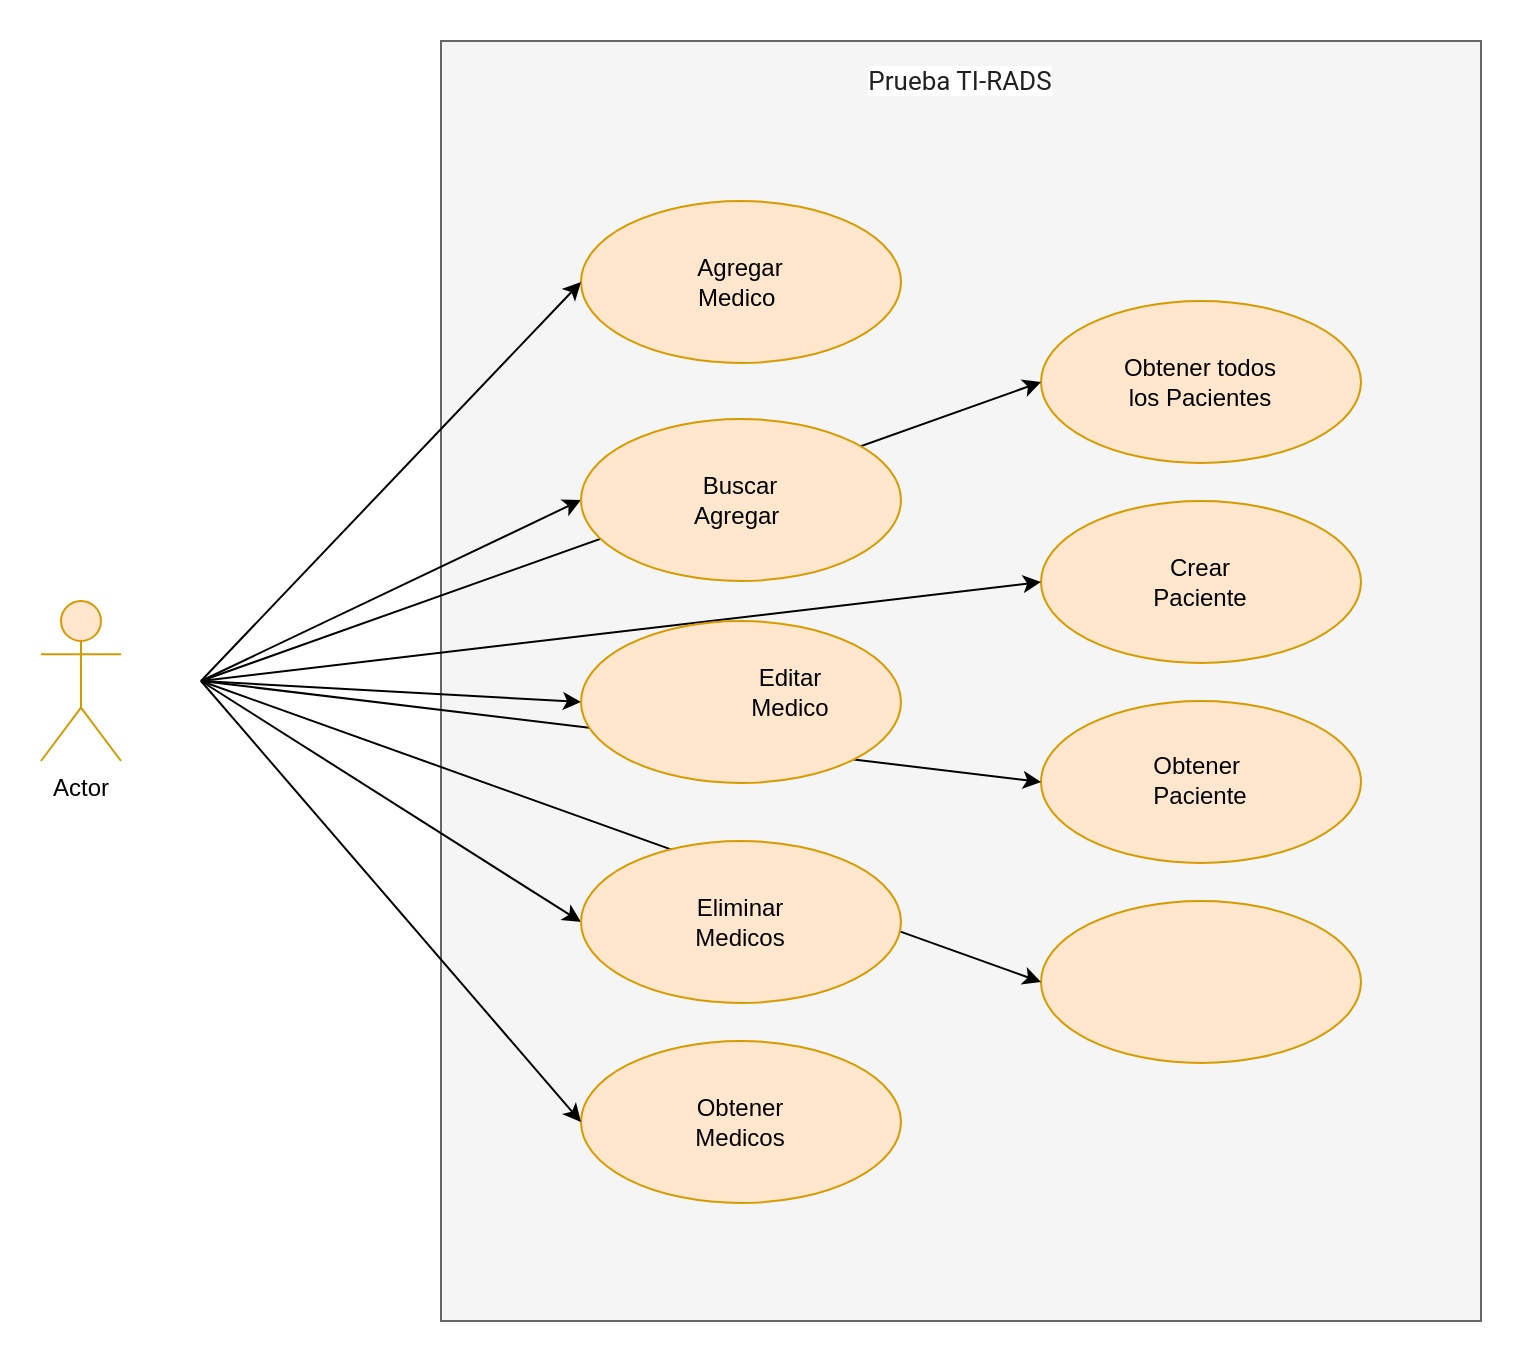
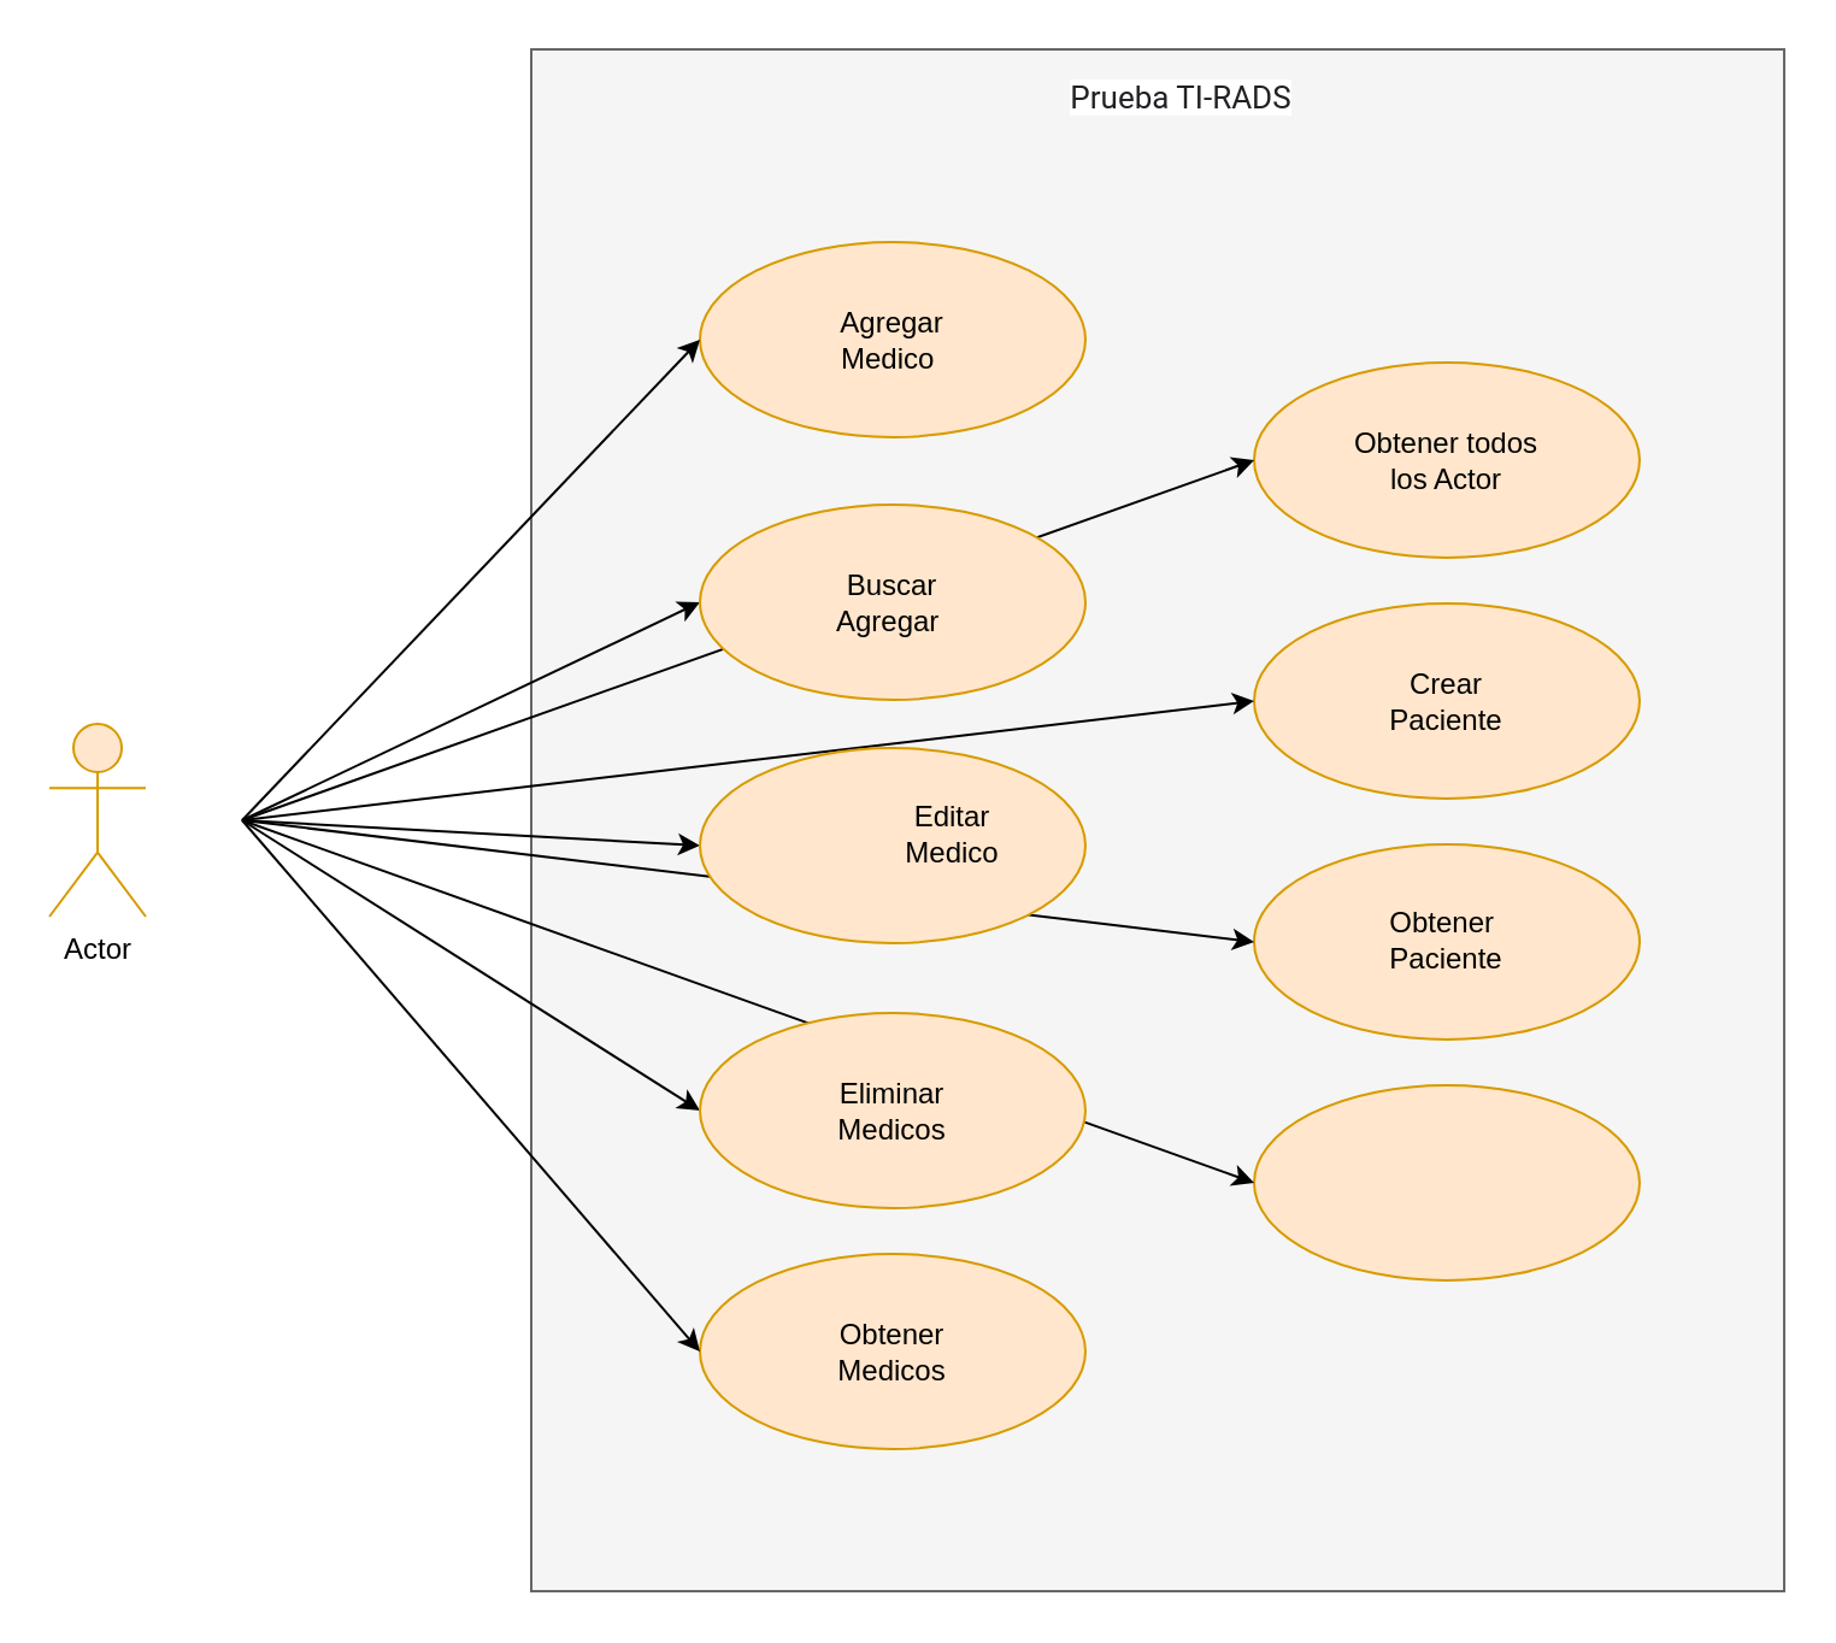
  <mxCell id="0" />
  <mxCell id="1" parent="0" />
  <mxCell id="2" value="" style="rounded=0;whiteSpace=wrap;html=1;fillColor=#f5f5f5;strokeColor=#666666;fontColor=#333333;" vertex="1" parent="1"><mxGeometry x="220" width="520" height="640" as="geometry" y="20" /></mxCell>
  <mxCell id="3" value="Actor" style="shape=umlActor;verticalLabelPosition=bottom;verticalAlign=top;html=1;outlineConnect=0;fillColor=#ffe6cc;strokeColor=#d79b00;" vertex="1" parent="1"><mxGeometry y="300" width="40" height="80" as="geometry" x="20" /></mxCell>
  <mxCell id="4" value="" style="ellipse;whiteSpace=wrap;html=1;fillColor=#ffe6cc;strokeColor=#d79b00;" vertex="1" parent="1"><mxGeometry x="290" y="100" width="160" height="81" as="geometry" /></mxCell>
  <mxCell id="5" value="Agregar Medico&amp;nbsp;" style="text;html=1;strokeColor=none;fillColor=none;align=center;verticalAlign=middle;whiteSpace=wrap;rounded=0;" vertex="1" parent="1"><mxGeometry x="330" y="120" width="80" height="41" as="geometry" /></mxCell>
  <mxCell id="6" value="" style="ellipse;whiteSpace=wrap;html=1;fillColor=#ffe6cc;strokeColor=#d79b00;" vertex="1" parent="1"><mxGeometry x="290" y="520" width="160" height="81" as="geometry" /></mxCell>
  <mxCell id="7" value="Obtener Medicos" style="text;html=1;strokeColor=none;fillColor=none;align=center;verticalAlign=middle;whiteSpace=wrap;rounded=0;" vertex="1" parent="1"><mxGeometry x="330" y="540" width="80" height="41" as="geometry" /></mxCell>
  <mxCell id="8" value="" style="ellipse;whiteSpace=wrap;html=1;fillColor=#ffe6cc;strokeColor=#d79b00;" vertex="1" parent="1"><mxGeometry x="520" y="250" width="160" height="81" as="geometry" /></mxCell>
  <mxCell id="9" value="Crear Paciente" style="text;html=1;strokeColor=none;fillColor=none;align=center;verticalAlign=middle;whiteSpace=wrap;rounded=0;" vertex="1" parent="1"><mxGeometry x="560" y="270" width="80" height="41" as="geometry" /></mxCell>
  <mxCell id="10" value="" style="ellipse;whiteSpace=wrap;html=1;fillColor=#ffe6cc;strokeColor=#d79b00;" vertex="1" parent="1"><mxGeometry x="520" y="350" width="160" height="81" as="geometry" /></mxCell>
  <mxCell id="11" value="Obtener&amp;nbsp;&lt;br&gt;Paciente" style="text;html=1;strokeColor=none;fillColor=none;align=center;verticalAlign=middle;whiteSpace=wrap;rounded=0;" vertex="1" parent="1"><mxGeometry x="560" y="369.5" width="80" height="41" as="geometry" /></mxCell>
  <mxCell id="12" value="" style="ellipse;whiteSpace=wrap;html=1;fillColor=#ffe6cc;strokeColor=#d79b00;" vertex="1" parent="1"><mxGeometry x="520" y="450" width="160" height="81" as="geometry" /></mxCell>
  <mxCell id="13" value="" style="ellipse;whiteSpace=wrap;html=1;fillColor=#ffe6cc;strokeColor=#d79b00;" vertex="1" parent="1"><mxGeometry x="520" y="150" width="160" height="81" as="geometry" /></mxCell>
- <mxCell id="14" value="Obtener todos los Pacientes" style="text;html=1;strokeColor=none;fillColor=none;align=center;verticalAlign=middle;whiteSpace=wrap;rounded=0;" vertex="1" parent="1"><mxGeometry x="560" y="170" width="80" height="41" as="geometry" /></mxCell>
- <mxCell id="15" value="&lt;span style=&quot;color: rgb(32 , 33 , 36) ; font-family: &amp;#34;roboto&amp;#34; , &amp;#34;arial&amp;#34; , sans-serif ; font-size: 13px ; text-align: left ; background-color: rgb(255 , 255 , 255)&quot;&gt;Prueba TI-RADS&lt;/span&gt;" style="text;html=1;strokeColor=none;fillColor=none;align=center;verticalAlign=middle;whiteSpace=wrap;rounded=0;" vertex="1" parent="1"><mxGeometry x="425" y="30" width="110" height="20" as="geometry" /></mxCell>
+ <mxCell id="14" value="Obtener todos los Actor" style="text;html=1;strokeColor=none;fillColor=none;align=center;verticalAlign=middle;whiteSpace=wrap;rounded=0;" vertex="1" parent="1"><mxGeometry x="560" y="170" width="80" height="41" as="geometry" /></mxCell>
+ <mxCell id="15" value="&lt;span style=&quot;color: rgb(32 , 33 , 36) ; font-family: &amp;#34;roboto&amp;#34; , &amp;#34;arial&amp;#34; , sans-serif ; font-size: 13px ; text-align: left ; background-color: rgb(255 , 255 , 255)&quot;&gt;Prueba TI-RADS&lt;/span&gt;" style="text;html=1;strokeColor=none;fillColor=none;align=center;verticalAlign=middle;whiteSpace=wrap;rounded=0;" vertex="1" parent="1"><mxGeometry x="435" y="30" width="110" height="20" as="geometry" /></mxCell>
  <mxCell id="16" value="" style="endArrow=classic;html=1;entryX=0;entryY=0.5;entryDx=0;entryDy=0;" edge="1" parent="1" target="4"><mxGeometry width="50" height="50" relative="1" as="geometry"><mxPoint x="100" y="340" as="sourcePoint" /><mxPoint x="220" y="140.5" as="targetPoint" /></mxGeometry></mxCell>
  <mxCell id="17" value="" style="endArrow=classic;html=1;entryX=0;entryY=0.5;entryDx=0;entryDy=0;" edge="1" parent="1" target="25"><mxGeometry width="50" height="50" relative="1" as="geometry"><mxPoint x="100" y="340" as="sourcePoint" /><mxPoint x="220" y="249.5" as="targetPoint" /></mxGeometry></mxCell>
  <mxCell id="18" value="" style="endArrow=classic;html=1;entryX=0;entryY=0.5;entryDx=0;entryDy=0;" edge="1" parent="1" target="27"><mxGeometry width="50" height="50" relative="1" as="geometry"><mxPoint x="100" y="340" as="sourcePoint" /><mxPoint x="370" y="340" as="targetPoint" /></mxGeometry></mxCell>
  <mxCell id="19" value="" style="endArrow=classic;html=1;entryX=0;entryY=0.5;entryDx=0;entryDy=0;" edge="1" parent="1" target="29"><mxGeometry width="50" height="50" relative="1" as="geometry"><mxPoint x="100" y="340" as="sourcePoint" /><mxPoint x="220" y="460.5" as="targetPoint" /></mxGeometry></mxCell>
  <mxCell id="20" value="" style="endArrow=classic;html=1;entryX=0;entryY=0.5;entryDx=0;entryDy=0;" edge="1" parent="1" target="6"><mxGeometry width="50" height="50" relative="1" as="geometry"><mxPoint x="100" y="340" as="sourcePoint" /><mxPoint x="220" y="569.977" as="targetPoint" /></mxGeometry></mxCell>
  <mxCell id="21" value="" style="endArrow=classic;html=1;entryX=0;entryY=0.5;entryDx=0;entryDy=0;" edge="1" parent="1" target="13"><mxGeometry width="50" height="50" relative="1" as="geometry"><mxPoint x="100" y="340" as="sourcePoint" /><mxPoint x="480" y="190.5" as="targetPoint" /></mxGeometry></mxCell>
  <mxCell id="22" value="" style="endArrow=classic;html=1;entryX=0;entryY=0.5;entryDx=0;entryDy=0;" edge="1" parent="1" target="8"><mxGeometry width="50" height="50" relative="1" as="geometry"><mxPoint x="100" y="340" as="sourcePoint" /><mxPoint x="480" y="290.5" as="targetPoint" /></mxGeometry></mxCell>
  <mxCell id="23" value="" style="endArrow=classic;html=1;entryX=0;entryY=0.5;entryDx=0;entryDy=0;" edge="1" parent="1" target="10"><mxGeometry width="50" height="50" relative="1" as="geometry"><mxPoint x="100" y="340" as="sourcePoint" /><mxPoint x="480" y="390.5" as="targetPoint" /></mxGeometry></mxCell>
  <mxCell id="24" value="" style="endArrow=classic;html=1;entryX=0;entryY=0.5;entryDx=0;entryDy=0;" edge="1" parent="1" target="12"><mxGeometry width="50" height="50" relative="1" as="geometry"><mxPoint x="100" y="340" as="sourcePoint" /><mxPoint x="480" y="490.5" as="targetPoint" /></mxGeometry></mxCell>
  <mxCell id="25" value="" style="ellipse;whiteSpace=wrap;html=1;fillColor=#ffe6cc;strokeColor=#d79b00;" vertex="1" parent="1"><mxGeometry x="290" y="209" width="160" height="81" as="geometry" /></mxCell>
  <mxCell id="26" value="Buscar Agregar&amp;nbsp;" style="text;html=1;strokeColor=none;fillColor=none;align=center;verticalAlign=middle;whiteSpace=wrap;rounded=0;" vertex="1" parent="1"><mxGeometry x="330" y="229" width="80" height="41" as="geometry" /></mxCell>
  <mxCell id="27" value="" style="ellipse;whiteSpace=wrap;html=1;fillColor=#ffe6cc;strokeColor=#d79b00;" vertex="1" parent="1"><mxGeometry x="290" y="310" width="160" height="81" as="geometry" /></mxCell>
  <mxCell id="28" value="Editar&lt;br&gt;Medico" style="text;html=1;strokeColor=none;fillColor=none;align=center;verticalAlign=middle;whiteSpace=wrap;rounded=0;" vertex="1" parent="1"><mxGeometry x="355" y="325" width="80" height="41" as="geometry" /></mxCell>
  <mxCell id="29" value="" style="ellipse;whiteSpace=wrap;html=1;fillColor=#ffe6cc;strokeColor=#d79b00;" vertex="1" parent="1"><mxGeometry x="290" y="420" width="160" height="81" as="geometry" /></mxCell>
  <mxCell id="30" value="Eliminar Medicos" style="text;html=1;strokeColor=none;fillColor=none;align=center;verticalAlign=middle;whiteSpace=wrap;rounded=0;" vertex="1" parent="1"><mxGeometry x="330" y="440" width="80" height="41" as="geometry" /></mxCell>
